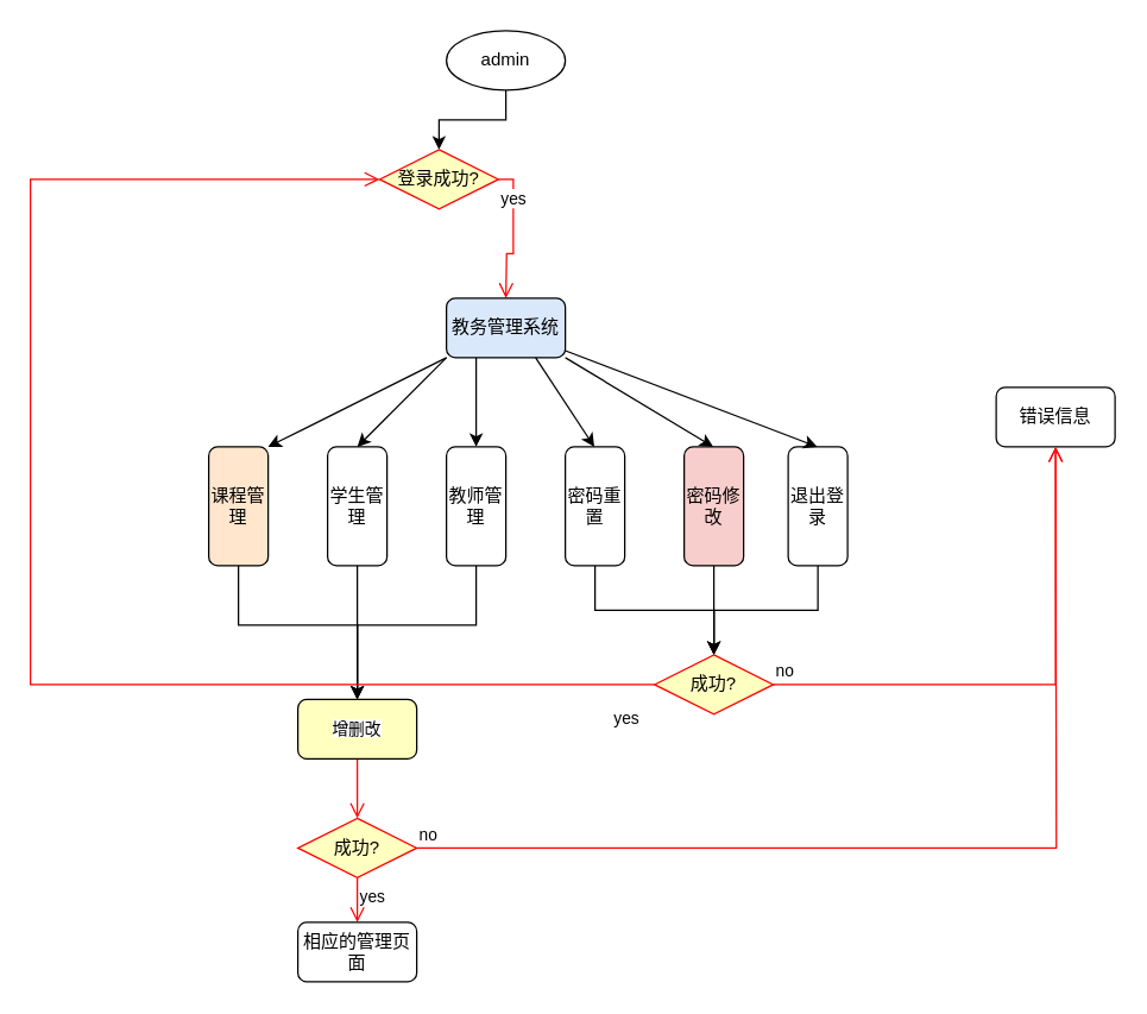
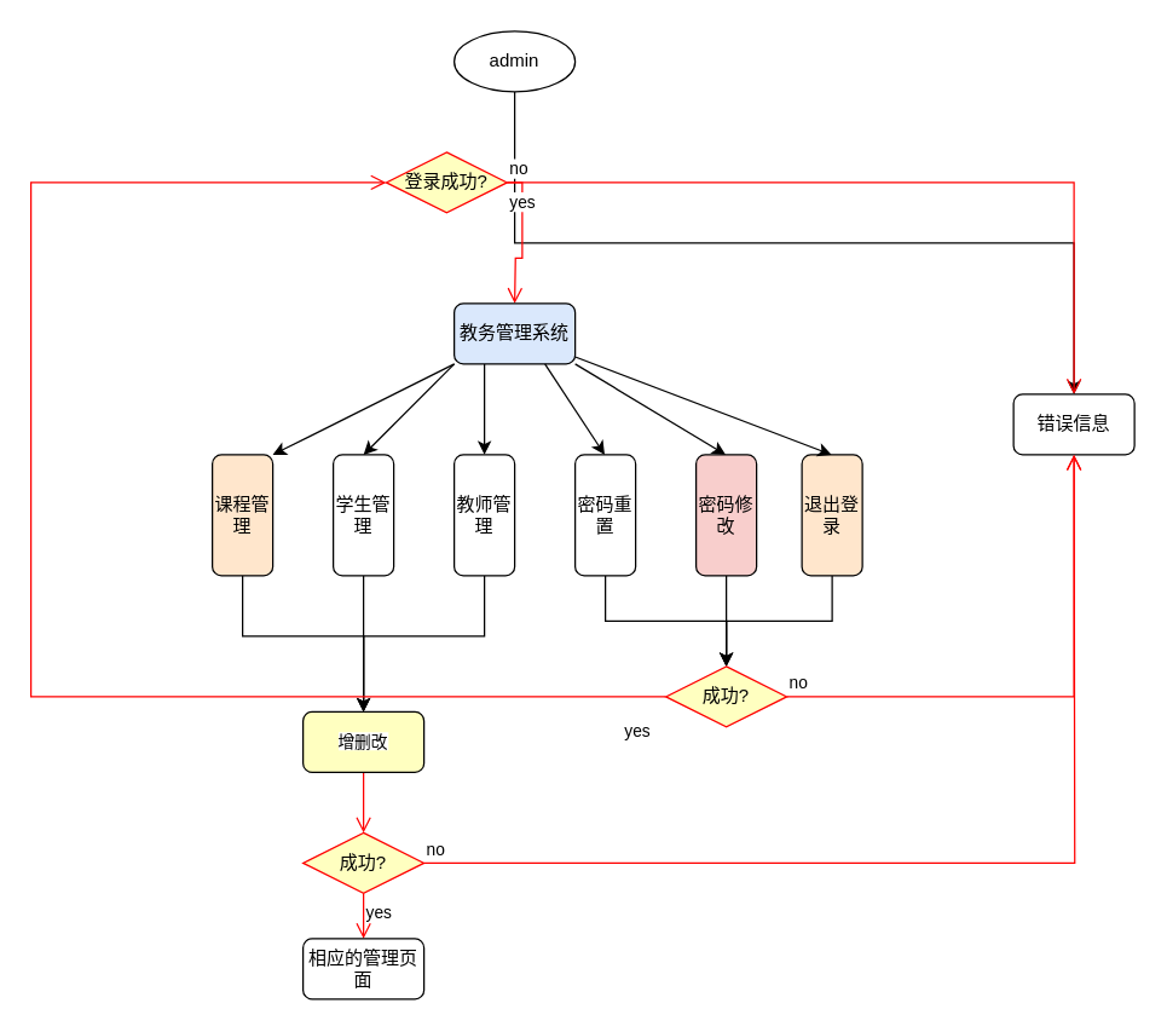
  <mxCell id="0" />
  <mxCell id="1" parent="0" />
- <mxCell id="2" style="edgeStyle=orthogonalEdgeStyle;rounded=0;orthogonalLoop=1;jettySize=auto;html=1;exitX=0.5;exitY=1;exitDx=0;exitDy=0;entryX=0.5;entryY=0;entryDx=0;entryDy=0;" parent="1" source="3" target="4" edge="1"><mxGeometry relative="1" as="geometry" /></mxCell>
+ <mxCell id="2" style="edgeStyle=orthogonalEdgeStyle;rounded=0;orthogonalLoop=1;jettySize=auto;html=1;exitX=0.5;exitY=1;exitDx=0;exitDy=0;" parent="1" source="3" target="23" edge="1"><mxGeometry relative="1" as="geometry" /></mxCell>
  <mxCell id="3" value="admin" style="ellipse;whiteSpace=wrap;html=1;" parent="1" vertex="1"><mxGeometry x="300" y="20" width="80" height="40" as="geometry" /></mxCell>
  <mxCell id="4" value="登录成功?" style="rhombus;whiteSpace=wrap;html=1;fillColor=#ffffc0;strokeColor=#ff0000;" parent="1" vertex="1"><mxGeometry x="255" y="100" width="80" height="40" as="geometry" /></mxCell>
+ <mxCell id="5" value="no" style="edgeStyle=orthogonalEdgeStyle;html=1;align=left;verticalAlign=bottom;endArrow=open;endSize=8;strokeColor=#ff0000;rounded=0;entryX=0.5;entryY=0;entryDx=0;entryDy=0;" parent="1" source="4" target="23" edge="1"><mxGeometry x="-1" relative="1" as="geometry"><mxPoint x="480" y="120" as="targetPoint" /></mxGeometry></mxCell>
  <mxCell id="6" value="yes" style="edgeStyle=orthogonalEdgeStyle;html=1;align=left;verticalAlign=top;endArrow=open;endSize=8;strokeColor=#ff0000;rounded=0;" parent="1" source="4" edge="1"><mxGeometry x="-1" relative="1" as="geometry"><mxPoint x="340" y="200" as="targetPoint" /></mxGeometry></mxCell>
  <mxCell id="7" value="教务管理系统" style="rounded=1;whiteSpace=wrap;html=1;fillColor=#dae8fc;" parent="1" vertex="1"><mxGeometry x="300" y="200" width="80" height="40" as="geometry" /></mxCell>
  <mxCell id="8" style="edgeStyle=orthogonalEdgeStyle;rounded=0;orthogonalLoop=1;jettySize=auto;html=1;exitX=0.5;exitY=1;exitDx=0;exitDy=0;entryX=0.5;entryY=0;entryDx=0;entryDy=0;" edge="1" parent="1" source="9"><mxGeometry relative="1" as="geometry"><mxPoint x="240" y="470" as="targetPoint" /><Array as="points"><mxPoint x="160" y="420" /><mxPoint x="240" y="420" /></Array></mxGeometry></mxCell>
  <mxCell id="9" value="课程管理" style="rounded=1;whiteSpace=wrap;html=1;fillColor=#ffe6cc;" parent="1" vertex="1"><mxGeometry x="140" y="300" width="40" height="80" as="geometry" /></mxCell>
  <mxCell id="10" style="edgeStyle=orthogonalEdgeStyle;rounded=0;orthogonalLoop=1;jettySize=auto;html=1;exitX=0.5;exitY=1;exitDx=0;exitDy=0;" edge="1" parent="1" source="11"><mxGeometry relative="1" as="geometry"><mxPoint x="240" y="470" as="targetPoint" /></mxGeometry></mxCell>
  <mxCell id="11" value="学生管理" style="rounded=1;whiteSpace=wrap;html=1;" parent="1" vertex="1"><mxGeometry x="220" y="300" width="40" height="80" as="geometry" /></mxCell>
  <mxCell id="12" style="edgeStyle=orthogonalEdgeStyle;rounded=0;orthogonalLoop=1;jettySize=auto;html=1;exitX=0.5;exitY=1;exitDx=0;exitDy=0;" edge="1" parent="1" source="13"><mxGeometry relative="1" as="geometry"><mxPoint x="240" y="470" as="targetPoint" /><Array as="points"><mxPoint x="320" y="420" /><mxPoint x="240" y="420" /></Array></mxGeometry></mxCell>
  <mxCell id="13" value="教师管理" style="rounded=1;whiteSpace=wrap;html=1;" parent="1" vertex="1"><mxGeometry x="300" y="300" width="40" height="80" as="geometry" /></mxCell>
  <mxCell id="14" style="edgeStyle=orthogonalEdgeStyle;rounded=0;orthogonalLoop=1;jettySize=auto;html=1;exitX=0.5;exitY=1;exitDx=0;exitDy=0;entryX=0.5;entryY=0;entryDx=0;entryDy=0;" edge="1" parent="1" source="15" target="27"><mxGeometry relative="1" as="geometry" /></mxCell>
  <mxCell id="15" value="密码重置" style="rounded=1;whiteSpace=wrap;html=1;" parent="1" vertex="1"><mxGeometry x="380" y="300" width="40" height="80" as="geometry" /></mxCell>
  <mxCell id="16" style="edgeStyle=orthogonalEdgeStyle;rounded=0;orthogonalLoop=1;jettySize=auto;html=1;exitX=0.5;exitY=1;exitDx=0;exitDy=0;entryX=0.5;entryY=0;entryDx=0;entryDy=0;" edge="1" parent="1" source="17" target="27"><mxGeometry relative="1" as="geometry"><mxPoint x="400" y="490" as="targetPoint" /></mxGeometry></mxCell>
  <mxCell id="17" value="密码修改" style="rounded=1;whiteSpace=wrap;html=1;fillColor=#f8cecc;" parent="1" vertex="1"><mxGeometry x="460" y="300" width="40" height="80" as="geometry" /></mxCell>
  <mxCell id="18" value="" style="endArrow=classic;html=1;rounded=0;exitX=0;exitY=1;exitDx=0;exitDy=0;" parent="1" source="7" edge="1"><mxGeometry width="50" height="50" relative="1" as="geometry"><mxPoint x="250" y="230" as="sourcePoint" /><mxPoint x="180" y="300" as="targetPoint" /></mxGeometry></mxCell>
  <mxCell id="19" value="" style="endArrow=classic;html=1;rounded=0;exitX=0;exitY=1;exitDx=0;exitDy=0;" parent="1" source="7" edge="1"><mxGeometry width="50" height="50" relative="1" as="geometry"><mxPoint x="360" y="240" as="sourcePoint" /><mxPoint x="240" y="300" as="targetPoint" /></mxGeometry></mxCell>
  <mxCell id="20" value="" style="endArrow=classic;html=1;rounded=0;exitX=0.25;exitY=1;exitDx=0;exitDy=0;" parent="1" source="7" edge="1"><mxGeometry width="50" height="50" relative="1" as="geometry"><mxPoint x="380" y="240" as="sourcePoint" /><mxPoint x="320" y="300" as="targetPoint" /></mxGeometry></mxCell>
  <mxCell id="21" value="" style="endArrow=classic;html=1;rounded=0;exitX=0.75;exitY=1;exitDx=0;exitDy=0;" parent="1" source="7" edge="1"><mxGeometry width="50" height="50" relative="1" as="geometry"><mxPoint x="399.5" y="240" as="sourcePoint" /><mxPoint x="399.5" y="300" as="targetPoint" /></mxGeometry></mxCell>
  <mxCell id="22" value="" style="endArrow=classic;html=1;rounded=0;exitX=1;exitY=1;exitDx=0;exitDy=0;" parent="1" source="7" edge="1"><mxGeometry width="50" height="50" relative="1" as="geometry"><mxPoint x="440" y="240" as="sourcePoint" /><mxPoint x="479.5" y="300" as="targetPoint" /></mxGeometry></mxCell>
  <mxCell id="23" value="错误信息" style="rounded=1;whiteSpace=wrap;html=1;" parent="1" vertex="1"><mxGeometry x="670" y="260" width="80" height="40" as="geometry" /></mxCell>
  <mxCell id="24" style="edgeStyle=orthogonalEdgeStyle;rounded=0;orthogonalLoop=1;jettySize=auto;html=1;exitX=0.5;exitY=1;exitDx=0;exitDy=0;entryX=0.5;entryY=0;entryDx=0;entryDy=0;" edge="1" parent="1" source="25" target="27"><mxGeometry relative="1" as="geometry" /></mxCell>
- <mxCell id="25" value="退出登录" style="rounded=1;whiteSpace=wrap;html=1;" vertex="1" parent="1"><mxGeometry x="530" y="300" width="40" height="80" as="geometry" /></mxCell>
+ <mxCell id="25" value="退出登录" style="rounded=1;whiteSpace=wrap;html=1;fillColor=#ffe6cc;" vertex="1" parent="1"><mxGeometry x="530" y="300" width="40" height="80" as="geometry" /></mxCell>
  <mxCell id="26" value="" style="endArrow=classic;html=1;rounded=0;" edge="1" parent="1" source="7"><mxGeometry width="50" height="50" relative="1" as="geometry"><mxPoint x="450" y="240" as="sourcePoint" /><mxPoint x="549.5" y="300" as="targetPoint" /></mxGeometry></mxCell>
  <mxCell id="27" value="成功?" style="rhombus;whiteSpace=wrap;html=1;fillColor=#ffffc0;strokeColor=#ff0000;" vertex="1" parent="1"><mxGeometry x="440" y="440" width="80" height="40" as="geometry" /></mxCell>
  <mxCell id="28" value="no" style="edgeStyle=orthogonalEdgeStyle;html=1;align=left;verticalAlign=bottom;endArrow=open;endSize=8;strokeColor=#ff0000;rounded=0;entryX=0.5;entryY=1;entryDx=0;entryDy=0;" edge="1" source="27" parent="1" target="23"><mxGeometry x="-1" relative="1" as="geometry"><mxPoint x="540" y="520" as="targetPoint" /></mxGeometry></mxCell>
  <mxCell id="29" value="yes" style="edgeStyle=orthogonalEdgeStyle;html=1;align=left;verticalAlign=top;endArrow=open;endSize=8;strokeColor=#ff0000;rounded=0;entryX=0;entryY=0.5;entryDx=0;entryDy=0;" edge="1" source="27" parent="1" target="4"><mxGeometry x="-0.942" y="10" relative="1" as="geometry"><mxPoint x="0" y="130" as="targetPoint" /><Array as="points"><mxPoint x="20" y="460" /><mxPoint x="20" y="120" /></Array><mxPoint as="offset" /></mxGeometry></mxCell>
  <mxCell id="30" value="" style="edgeStyle=orthogonalEdgeStyle;html=1;align=left;verticalAlign=top;endArrow=open;endSize=8;strokeColor=#ff0000;rounded=0;" edge="1" parent="1"><mxGeometry x="-1" relative="1" as="geometry"><mxPoint x="240" y="550" as="targetPoint" /><mxPoint x="240" y="510" as="sourcePoint" /></mxGeometry></mxCell>
  <mxCell id="31" value="成功?" style="rhombus;whiteSpace=wrap;html=1;fillColor=#ffffc0;strokeColor=#ff0000;" vertex="1" parent="1"><mxGeometry x="200" y="550" width="80" height="40" as="geometry" /></mxCell>
  <mxCell id="32" value="no" style="edgeStyle=orthogonalEdgeStyle;html=1;align=left;verticalAlign=bottom;endArrow=open;endSize=8;strokeColor=#ff0000;rounded=0;" edge="1" source="31" parent="1"><mxGeometry x="-1" relative="1" as="geometry"><mxPoint x="710" y="300" as="targetPoint" /></mxGeometry></mxCell>
  <mxCell id="33" value="yes" style="edgeStyle=orthogonalEdgeStyle;html=1;align=left;verticalAlign=top;endArrow=open;endSize=8;strokeColor=#ff0000;rounded=0;" edge="1" source="31" parent="1"><mxGeometry x="-1" relative="1" as="geometry"><mxPoint x="240" y="620" as="targetPoint" /></mxGeometry></mxCell>
  <mxCell id="34" value="相应的管理页面" style="rounded=1;whiteSpace=wrap;html=1;" vertex="1" parent="1"><mxGeometry x="200" y="620" width="80" height="40" as="geometry" /></mxCell>
  <mxCell id="35" value="&lt;span style=&quot;font-size: 11px ; text-align: left ; background-color: rgb(255 , 255 , 255)&quot;&gt;增删改&lt;/span&gt;" style="rounded=1;whiteSpace=wrap;html=1;fillColor=#ffffc0;" vertex="1" parent="1"><mxGeometry x="200" y="470" width="80" height="40" as="geometry" /></mxCell>
